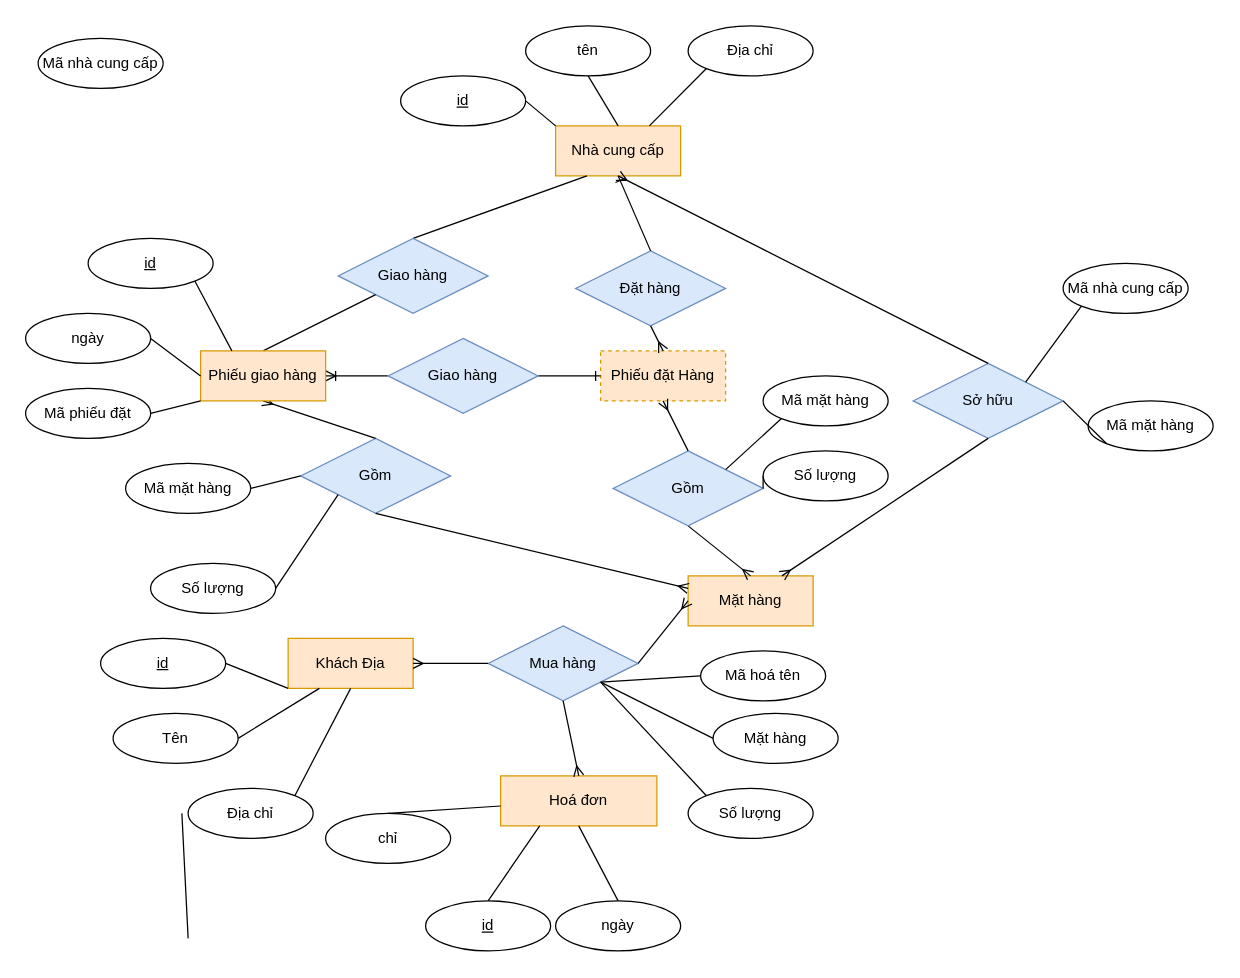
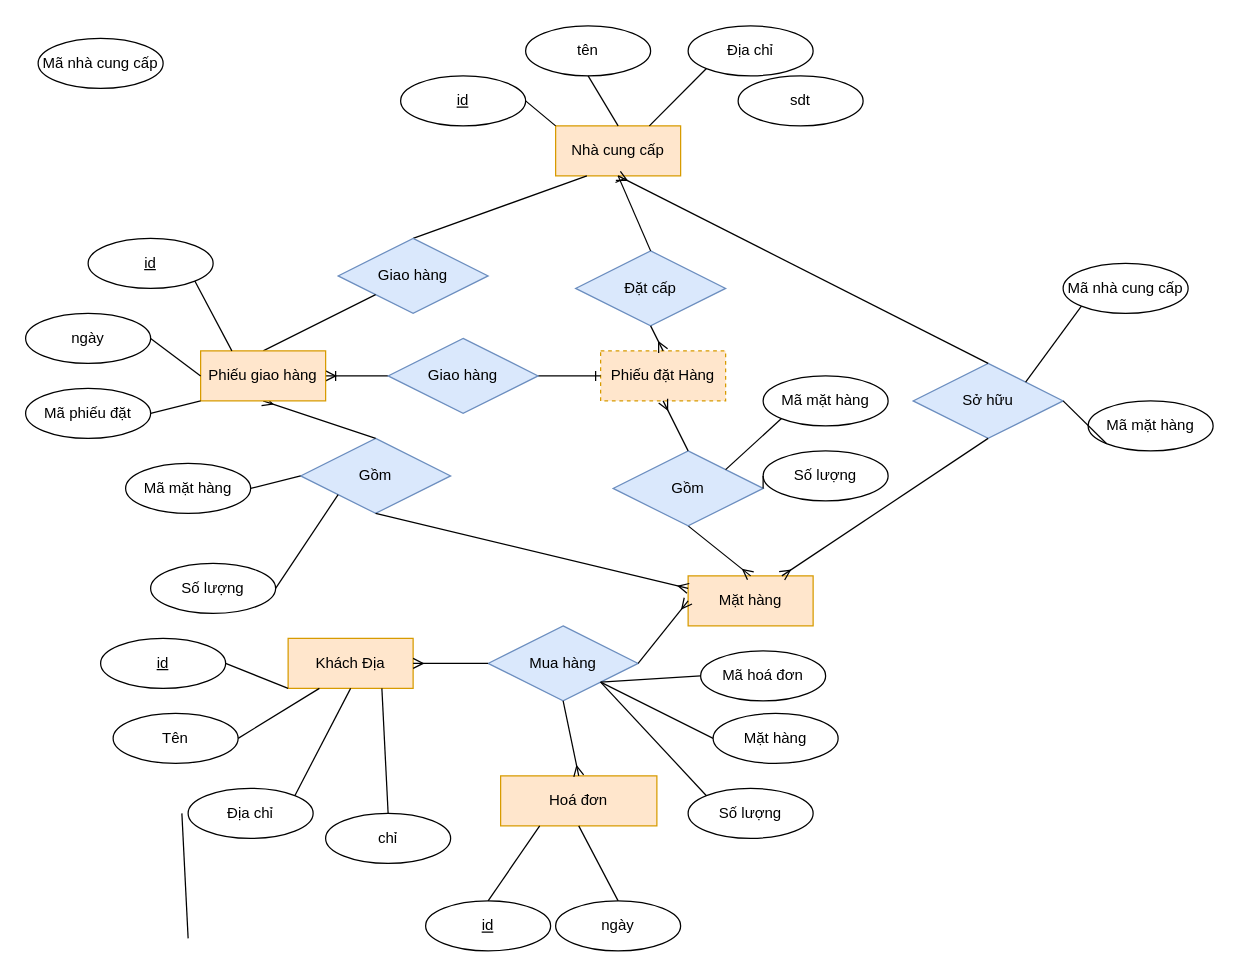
  <mxCell id="0" />
  <mxCell id="1" parent="0" />
  <mxCell id="2" value="Nhà cung cấp" style="whiteSpace=wrap;html=1;align=center;fillColor=#ffe6cc;strokeColor=#d79b00;" vertex="1" parent="1"><mxGeometry x="444" y="100" width="100" height="40" as="geometry" /></mxCell>
  <mxCell id="3" value="Mặt hàng" style="whiteSpace=wrap;html=1;align=center;fillColor=#ffe6cc;strokeColor=#d79b00;" vertex="1" parent="1"><mxGeometry x="550" y="460" width="100" height="40" as="geometry" /></mxCell>
  <mxCell id="4" value="Phiếu đặt Hàng" style="whiteSpace=wrap;html=1;align=center;fillColor=#ffe6cc;strokeColor=#d79b00;dashed=1;" vertex="1" parent="1"><mxGeometry x="480" y="280" width="100" height="40" as="geometry" /></mxCell>
  <mxCell id="5" value="Sở hữu" style="shape=rhombus;perimeter=rhombusPerimeter;whiteSpace=wrap;html=1;align=center;fillColor=#dae8fc;strokeColor=#6c8ebf;" vertex="1" parent="1"><mxGeometry x="730" y="290" width="120" height="60" as="geometry" /></mxCell>
  <mxCell id="6" value="" style="endArrow=none;html=1;rounded=0;startArrow=ERmany;exitX=0.5;exitY=1;exitDx=0;exitDy=0;entryX=0.5;entryY=0;entryDx=0;entryDy=0;endFill=0;startFill=0;" edge="1" parent="1" source="2" target="5"><mxGeometry relative="1" as="geometry"><mxPoint x="750" y="129.062" as="sourcePoint" /><mxPoint x="620" y="280" as="targetPoint" /></mxGeometry></mxCell>
- <mxCell id="7" value="Đặt hàng" style="shape=rhombus;perimeter=rhombusPerimeter;whiteSpace=wrap;html=1;align=center;fillColor=#dae8fc;strokeColor=#6c8ebf;" vertex="1" parent="1"><mxGeometry x="460" y="200" width="120" height="60" as="geometry" /></mxCell>
+ <mxCell id="7" value="Đặt cấp" style="shape=rhombus;perimeter=rhombusPerimeter;whiteSpace=wrap;html=1;align=center;fillColor=#dae8fc;strokeColor=#6c8ebf;" vertex="1" parent="1"><mxGeometry x="460" y="200" width="120" height="60" as="geometry" /></mxCell>
  <mxCell id="8" value="" style="endArrow=ERmany;html=1;rounded=0;exitX=0.5;exitY=1;exitDx=0;exitDy=0;entryX=0.75;entryY=0;entryDx=0;entryDy=0;startArrow=none;startFill=0;endFill=0;" edge="1" parent="1" source="5" target="3"><mxGeometry relative="1" as="geometry"><mxPoint x="815" y="220" as="sourcePoint" /><mxPoint x="750" y="270" as="targetPoint" /></mxGeometry></mxCell>
  <mxCell id="9" value="" style="endArrow=none;html=1;rounded=0;startArrow=ERone;exitX=0.5;exitY=1;exitDx=0;exitDy=0;entryX=0.5;entryY=0;entryDx=0;entryDy=0;startFill=0;" edge="1" parent="1" source="2" target="7"><mxGeometry relative="1" as="geometry"><mxPoint x="600" y="230" as="sourcePoint" /><mxPoint x="644.13" y="271.372" as="targetPoint" /></mxGeometry></mxCell>
  <mxCell id="10" value="" style="endArrow=ERmany;html=1;rounded=0;startArrow=none;exitX=0.5;exitY=1;exitDx=0;exitDy=0;entryX=0.5;entryY=0;entryDx=0;entryDy=0;endFill=0;" edge="1" parent="1" source="7" target="4"><mxGeometry relative="1" as="geometry"><mxPoint x="610" y="250" as="sourcePoint" /><mxPoint x="555" y="325" as="targetPoint" /></mxGeometry></mxCell>
  <mxCell id="11" value="Gồm" style="shape=rhombus;perimeter=rhombusPerimeter;whiteSpace=wrap;html=1;align=center;fillColor=#dae8fc;strokeColor=#6c8ebf;" vertex="1" parent="1"><mxGeometry x="240" y="350" width="120" height="60" as="geometry" /></mxCell>
  <mxCell id="12" value="" style="endArrow=none;html=1;rounded=0;startArrow=ERmany;exitX=0;exitY=0.25;exitDx=0;exitDy=0;entryX=0.5;entryY=1;entryDx=0;entryDy=0;startFill=0;" edge="1" parent="1" source="3" target="11"><mxGeometry relative="1" as="geometry"><mxPoint x="570" y="260" as="sourcePoint" /><mxPoint x="375" y="340" as="targetPoint" /></mxGeometry></mxCell>
  <mxCell id="13" value="" style="endArrow=none;html=1;rounded=0;startArrow=ERmany;exitX=0.5;exitY=0;exitDx=0;exitDy=0;entryX=0.5;entryY=1;entryDx=0;entryDy=0;startFill=0;" edge="1" parent="1" source="3" target="21"><mxGeometry relative="1" as="geometry"><mxPoint x="650" y="200" as="sourcePoint" /><mxPoint x="570" y="400" as="targetPoint" /></mxGeometry></mxCell>
  <mxCell id="14" value="" style="endArrow=none;html=1;rounded=0;startArrow=none;exitX=0.25;exitY=1;exitDx=0;exitDy=0;entryX=0.5;entryY=0;entryDx=0;entryDy=0;" edge="1" parent="1" source="2" target="25"><mxGeometry relative="1" as="geometry"><mxPoint x="430" y="200" as="sourcePoint" /><mxPoint x="320" y="200" as="targetPoint" /></mxGeometry></mxCell>
  <mxCell id="15" value="Khách Địa" style="whiteSpace=wrap;html=1;align=center;fillColor=#ffe6cc;strokeColor=#d79b00;" vertex="1" parent="1"><mxGeometry x="230" y="510" width="100" height="40" as="geometry" /></mxCell>
  <mxCell id="16" value="Mua hàng" style="shape=rhombus;perimeter=rhombusPerimeter;whiteSpace=wrap;html=1;align=center;fillColor=#dae8fc;strokeColor=#6c8ebf;" vertex="1" parent="1"><mxGeometry x="390" y="500" width="120" height="60" as="geometry" /></mxCell>
  <mxCell id="17" value="" style="endArrow=none;html=1;rounded=0;exitX=1;exitY=0.5;exitDx=0;exitDy=0;entryX=0;entryY=0.5;entryDx=0;entryDy=0;startArrow=ERmany;startFill=0;" edge="1" parent="1" source="15" target="16"><mxGeometry relative="1" as="geometry"><mxPoint x="370" y="600" as="sourcePoint" /><mxPoint x="530" y="600" as="targetPoint" /></mxGeometry></mxCell>
  <mxCell id="18" value="" style="endArrow=ERmany;html=1;rounded=0;exitX=1;exitY=0.5;exitDx=0;exitDy=0;entryX=0;entryY=0.5;entryDx=0;entryDy=0;endFill=0;" edge="1" parent="1" source="16" target="3"><mxGeometry relative="1" as="geometry"><mxPoint x="530" y="520" as="sourcePoint" /><mxPoint x="560" y="520" as="targetPoint" /></mxGeometry></mxCell>
  <mxCell id="19" value="Hoá đơn" style="whiteSpace=wrap;html=1;align=center;fillColor=#ffe6cc;strokeColor=#d79b00;" vertex="1" parent="1"><mxGeometry x="400" y="620" width="125" height="40" as="geometry" /></mxCell>
  <mxCell id="20" value="" style="endArrow=ERmany;html=1;rounded=0;exitX=0.5;exitY=1;exitDx=0;exitDy=0;entryX=0.5;entryY=0;entryDx=0;entryDy=0;endFill=0;" edge="1" parent="1" source="16" target="19"><mxGeometry relative="1" as="geometry"><mxPoint x="370" y="600" as="sourcePoint" /><mxPoint x="530" y="600" as="targetPoint" /></mxGeometry></mxCell>
  <mxCell id="21" value="Gồm" style="shape=rhombus;perimeter=rhombusPerimeter;whiteSpace=wrap;html=1;align=center;fillColor=#dae8fc;strokeColor=#6c8ebf;" vertex="1" parent="1"><mxGeometry x="490" y="360" width="120" height="60" as="geometry" /></mxCell>
  <mxCell id="22" value="" style="endArrow=ERmany;html=1;rounded=0;startArrow=none;exitX=0.5;exitY=0;exitDx=0;exitDy=0;entryX=0.5;entryY=1;entryDx=0;entryDy=0;endFill=0;" edge="1" parent="1" source="21" target="4"><mxGeometry relative="1" as="geometry"><mxPoint x="540" y="340" as="sourcePoint" /><mxPoint x="510" y="280" as="targetPoint" /></mxGeometry></mxCell>
  <mxCell id="23" value="" style="endArrow=none;html=1;rounded=0;exitX=1;exitY=0.5;exitDx=0;exitDy=0;startArrow=ERoneToMany;startFill=0;" edge="1" parent="1" source="28" target="29"><mxGeometry relative="1" as="geometry"><mxPoint x="270" y="300" as="sourcePoint" /><mxPoint x="330" y="300" as="targetPoint" /></mxGeometry></mxCell>
  <mxCell id="24" value="" style="endArrow=ERone;html=1;rounded=0;exitX=1;exitY=0.5;exitDx=0;exitDy=0;entryX=0;entryY=0.5;entryDx=0;entryDy=0;endFill=0;" edge="1" parent="1" source="29" target="4"><mxGeometry relative="1" as="geometry"><mxPoint x="440" y="300" as="sourcePoint" /><mxPoint x="400" y="360" as="targetPoint" /></mxGeometry></mxCell>
  <mxCell id="25" value="Giao hàng" style="shape=rhombus;perimeter=rhombusPerimeter;whiteSpace=wrap;html=1;align=center;fillColor=#dae8fc;strokeColor=#6c8ebf;" vertex="1" parent="1"><mxGeometry x="270" y="190" width="120" height="60" as="geometry" /></mxCell>
  <mxCell id="26" value="" style="endArrow=none;html=1;rounded=0;startArrow=none;exitX=0;exitY=1;exitDx=0;exitDy=0;entryX=0.5;entryY=0;entryDx=0;entryDy=0;" edge="1" parent="1" source="25" target="28"><mxGeometry relative="1" as="geometry"><mxPoint x="160" y="210" as="sourcePoint" /><mxPoint x="220" y="280" as="targetPoint" /></mxGeometry></mxCell>
  <mxCell id="27" value="" style="endArrow=none;html=1;rounded=0;startArrow=ERmany;exitX=0.5;exitY=1;exitDx=0;exitDy=0;entryX=0.5;entryY=0;entryDx=0;entryDy=0;startFill=0;" edge="1" parent="1" source="28" target="11"><mxGeometry relative="1" as="geometry"><mxPoint x="220" y="320" as="sourcePoint" /><mxPoint x="100" y="225" as="targetPoint" /></mxGeometry></mxCell>
  <mxCell id="28" value="Phiếu giao hàng" style="whiteSpace=wrap;html=1;align=center;fillColor=#ffe6cc;strokeColor=#d79b00;" vertex="1" parent="1"><mxGeometry x="160" y="280" width="100" height="40" as="geometry" /></mxCell>
  <mxCell id="29" value="Giao hàng" style="shape=rhombus;perimeter=rhombusPerimeter;whiteSpace=wrap;html=1;align=center;fillColor=#dae8fc;strokeColor=#6c8ebf;" vertex="1" parent="1"><mxGeometry x="310" y="270" width="120" height="60" as="geometry" /></mxCell>
  <mxCell id="30" value="tên" style="ellipse;whiteSpace=wrap;html=1;align=center;" vertex="1" parent="1"><mxGeometry x="420" y="20" width="100" height="40" as="geometry" /></mxCell>
  <mxCell id="31" value="id" style="ellipse;whiteSpace=wrap;html=1;align=center;fontStyle=4;" vertex="1" parent="1"><mxGeometry x="320" y="60" width="100" height="40" as="geometry" /></mxCell>
  <mxCell id="32" value="" style="endArrow=none;html=1;rounded=0;exitX=1;exitY=0.5;exitDx=0;exitDy=0;entryX=0;entryY=0;entryDx=0;entryDy=0;" edge="1" parent="1" source="31" target="2"><mxGeometry relative="1" as="geometry"><mxPoint x="340" y="360" as="sourcePoint" /><mxPoint x="500" y="360" as="targetPoint" /></mxGeometry></mxCell>
  <mxCell id="33" value="Địa chỉ" style="ellipse;whiteSpace=wrap;html=1;align=center;" vertex="1" parent="1"><mxGeometry x="550" y="20" width="100" height="40" as="geometry" /></mxCell>
+ <mxCell id="34" value="sdt" style="ellipse;whiteSpace=wrap;html=1;align=center;" vertex="1" parent="1"><mxGeometry x="590" y="60" width="100" height="40" as="geometry" /></mxCell>
  <mxCell id="35" value="id" style="ellipse;whiteSpace=wrap;html=1;align=center;fontStyle=4;" vertex="1" parent="1"><mxGeometry x="70" y="190" width="100" height="40" as="geometry" /></mxCell>
  <mxCell id="36" value="" style="endArrow=none;html=1;rounded=0;exitX=1;exitY=1;exitDx=0;exitDy=0;entryX=0.25;entryY=0;entryDx=0;entryDy=0;" edge="1" parent="1" source="35" target="28"><mxGeometry relative="1" as="geometry"><mxPoint x="210" y="170" as="sourcePoint" /><mxPoint x="234" y="190" as="targetPoint" /></mxGeometry></mxCell>
  <mxCell id="37" value="ngày" style="ellipse;whiteSpace=wrap;html=1;align=center;" vertex="1" parent="1"><mxGeometry x="20" y="250" width="100" height="40" as="geometry" /></mxCell>
  <mxCell id="38" value="Mã nhà cung cấp" style="ellipse;whiteSpace=wrap;html=1;align=center;" vertex="1" parent="1"><mxGeometry x="30" y="30" width="100" height="40" as="geometry" /></mxCell>
  <mxCell id="39" value="Mã phiếu đặt" style="ellipse;whiteSpace=wrap;html=1;align=center;" vertex="1" parent="1"><mxGeometry x="20" y="310" width="100" height="40" as="geometry" /></mxCell>
  <mxCell id="40" value="" style="endArrow=none;html=1;rounded=0;exitX=1;exitY=0.5;exitDx=0;exitDy=0;entryX=0;entryY=0.5;entryDx=0;entryDy=0;" edge="1" parent="1" source="37" target="28"><mxGeometry relative="1" as="geometry"><mxPoint x="160" y="350" as="sourcePoint" /><mxPoint x="189.645" y="405.858" as="targetPoint" /></mxGeometry></mxCell>
  <mxCell id="41" value="" style="endArrow=none;html=1;rounded=0;exitX=1;exitY=0.5;exitDx=0;exitDy=0;entryX=0;entryY=1;entryDx=0;entryDy=0;" edge="1" parent="1" source="39" target="28"><mxGeometry relative="1" as="geometry"><mxPoint x="140" y="380" as="sourcePoint" /><mxPoint x="169.645" y="435.858" as="targetPoint" /></mxGeometry></mxCell>
  <mxCell id="42" value="Mã mặt hàng" style="ellipse;whiteSpace=wrap;html=1;align=center;" vertex="1" parent="1"><mxGeometry x="100" y="370" width="100" height="40" as="geometry" /></mxCell>
  <mxCell id="43" value="Số lượng" style="ellipse;whiteSpace=wrap;html=1;align=center;" vertex="1" parent="1"><mxGeometry x="120" y="450" width="100" height="40" as="geometry" /></mxCell>
  <mxCell id="44" value="" style="endArrow=none;html=1;rounded=0;exitX=1;exitY=0.5;exitDx=0;exitDy=0;entryX=0;entryY=0.5;entryDx=0;entryDy=0;" edge="1" parent="1" source="42" target="11"><mxGeometry relative="1" as="geometry"><mxPoint x="230" y="410" as="sourcePoint" /><mxPoint x="390" y="410" as="targetPoint" /></mxGeometry></mxCell>
  <mxCell id="45" value="" style="endArrow=none;html=1;rounded=0;exitX=1;exitY=0.5;exitDx=0;exitDy=0;entryX=0;entryY=1;entryDx=0;entryDy=0;" edge="1" parent="1" source="43" target="11"><mxGeometry relative="1" as="geometry"><mxPoint x="250" y="430" as="sourcePoint" /><mxPoint x="290" y="420" as="targetPoint" /></mxGeometry></mxCell>
  <mxCell id="46" value="" style="endArrow=none;html=1;rounded=0;exitX=0.5;exitY=1;exitDx=0;exitDy=0;entryX=0.5;entryY=0;entryDx=0;entryDy=0;" edge="1" parent="1" source="30" target="2"><mxGeometry relative="1" as="geometry"><mxPoint x="680" y="160" as="sourcePoint" /><mxPoint x="704" y="180" as="targetPoint" /></mxGeometry></mxCell>
  <mxCell id="47" value="" style="endArrow=none;html=1;rounded=0;exitX=0;exitY=1;exitDx=0;exitDy=0;entryX=0.75;entryY=0;entryDx=0;entryDy=0;" edge="1" parent="1" source="33" target="2"><mxGeometry relative="1" as="geometry"><mxPoint x="720" y="110" as="sourcePoint" /><mxPoint x="744" y="130" as="targetPoint" /></mxGeometry></mxCell>
  <mxCell id="48" value="" style="endArrow=none;html=1;rounded=0;exitX=1;exitY=0;exitDx=0;exitDy=0;entryX=0;entryY=1;entryDx=0;entryDy=0;" edge="1" parent="1" source="5" target="49"><mxGeometry relative="1" as="geometry"><mxPoint x="760" y="50" as="sourcePoint" /><mxPoint x="784" y="70" as="targetPoint" /></mxGeometry></mxCell>
  <mxCell id="49" value="Mã nhà cung cấp" style="ellipse;whiteSpace=wrap;html=1;align=center;" vertex="1" parent="1"><mxGeometry x="850" y="210" width="100" height="40" as="geometry" /></mxCell>
  <mxCell id="50" value="Mã mặt hàng" style="ellipse;whiteSpace=wrap;html=1;align=center;" vertex="1" parent="1"><mxGeometry x="870" y="320" width="100" height="40" as="geometry" /></mxCell>
  <mxCell id="51" value="" style="endArrow=none;html=1;rounded=0;exitX=1;exitY=0.5;exitDx=0;exitDy=0;entryX=0;entryY=1;entryDx=0;entryDy=0;" edge="1" parent="1" source="5" target="50"><mxGeometry relative="1" as="geometry"><mxPoint x="800" y="280" as="sourcePoint" /><mxPoint x="784.645" y="159.142" as="targetPoint" /></mxGeometry></mxCell>
  <mxCell id="52" value="id" style="ellipse;whiteSpace=wrap;html=1;align=center;fontStyle=4;" vertex="1" parent="1"><mxGeometry x="80" y="510" width="100" height="40" as="geometry" /></mxCell>
  <mxCell id="53" value="" style="endArrow=none;html=1;rounded=0;exitX=1;exitY=0.5;exitDx=0;exitDy=0;entryX=0;entryY=1;entryDx=0;entryDy=0;" edge="1" parent="1" source="52" target="15"><mxGeometry relative="1" as="geometry"><mxPoint x="260" y="610" as="sourcePoint" /><mxPoint x="310" y="535" as="targetPoint" /></mxGeometry></mxCell>
  <mxCell id="54" value="Tên" style="ellipse;whiteSpace=wrap;html=1;align=center;" vertex="1" parent="1"><mxGeometry x="90" y="570" width="100" height="40" as="geometry" /></mxCell>
  <mxCell id="55" value="Địa chỉ" style="ellipse;whiteSpace=wrap;html=1;align=center;" vertex="1" parent="1"><mxGeometry x="150" y="630" width="100" height="40" as="geometry" /></mxCell>
  <mxCell id="56" value="chỉ" style="ellipse;whiteSpace=wrap;html=1;align=center;" vertex="1" parent="1"><mxGeometry x="260" y="650" width="100" height="40" as="geometry" /></mxCell>
  <mxCell id="57" value="" style="endArrow=none;html=1;rounded=0;exitX=1;exitY=0;exitDx=0;exitDy=0;entryX=0.5;entryY=1;entryDx=0;entryDy=0;" edge="1" parent="1" source="55" target="15"><mxGeometry relative="1" as="geometry"><mxPoint x="250" y="610" as="sourcePoint" /><mxPoint x="300" y="630" as="targetPoint" /></mxGeometry></mxCell>
  <mxCell id="58" value="" style="endArrow=none;html=1;rounded=0;exitX=1;exitY=0.5;exitDx=0;exitDy=0;entryX=0.25;entryY=1;entryDx=0;entryDy=0;" edge="1" parent="1" source="54" target="15"><mxGeometry relative="1" as="geometry"><mxPoint x="230" y="590" as="sourcePoint" /><mxPoint x="280" y="610" as="targetPoint" /></mxGeometry></mxCell>
- <mxCell id="59" value="" style="endArrow=none;html=1;rounded=0;exitX=0.5;exitY=0;exitDx=0;exitDy=0;" edge="1" parent="1" source="56" target="19"><mxGeometry relative="1" as="geometry"><mxPoint x="320" y="600" as="sourcePoint" /><mxPoint x="370" y="620" as="targetPoint" /></mxGeometry></mxCell>
+ <mxCell id="59" value="" style="endArrow=none;html=1;rounded=0;exitX=0.5;exitY=0;exitDx=0;exitDy=0;entryX=0.75;entryY=1;entryDx=0;entryDy=0;" edge="1" parent="1" source="56" target="15"><mxGeometry relative="1" as="geometry"><mxPoint x="320" y="600" as="sourcePoint" /><mxPoint x="370" y="620" as="targetPoint" /></mxGeometry></mxCell>
  <mxCell id="60" value="id" style="ellipse;whiteSpace=wrap;html=1;align=center;fontStyle=4;" vertex="1" parent="1"><mxGeometry x="340" y="720" width="100" height="40" as="geometry" /></mxCell>
  <mxCell id="61" value="" style="endArrow=none;html=1;rounded=0;exitX=0.5;exitY=0;exitDx=0;exitDy=0;entryX=0.25;entryY=1;entryDx=0;entryDy=0;" edge="1" parent="1" source="60" target="19"><mxGeometry relative="1" as="geometry"><mxPoint x="480" y="670" as="sourcePoint" /><mxPoint x="475" y="570" as="targetPoint" /></mxGeometry></mxCell>
  <mxCell id="62" value="" style="endArrow=none;html=1;rounded=0;exitX=0.5;exitY=0;exitDx=0;exitDy=0;entryX=0.5;entryY=1;entryDx=0;entryDy=0;" edge="1" parent="1" source="66" target="19"><mxGeometry relative="1" as="geometry"><mxPoint x="510" y="710" as="sourcePoint" /><mxPoint x="505" y="610" as="targetPoint" /></mxGeometry></mxCell>
  <mxCell id="63" value="" style="endArrow=none;html=1;rounded=0;exitX=1;exitY=1;exitDx=0;exitDy=0;entryX=0;entryY=0.5;entryDx=0;entryDy=0;" edge="1" parent="1" source="16" target="67"><mxGeometry relative="1" as="geometry"><mxPoint x="300" y="740" as="sourcePoint" /><mxPoint x="295" y="640" as="targetPoint" /></mxGeometry></mxCell>
  <mxCell id="64" value="" style="endArrow=none;html=1;rounded=0;exitX=0;exitY=0.5;exitDx=0;exitDy=0;entryX=1;entryY=1;entryDx=0;entryDy=0;" edge="1" parent="1" source="68" target="16"><mxGeometry relative="1" as="geometry"><mxPoint x="220" y="760" as="sourcePoint" /><mxPoint x="215" y="660" as="targetPoint" /></mxGeometry></mxCell>
  <mxCell id="65" value="" style="endArrow=none;html=1;rounded=0;exitX=0.5;exitY=0;exitDx=0;exitDy=0;entryX=0.75;entryY=1;entryDx=0;entryDy=0;" edge="1" parent="1"><mxGeometry relative="1" as="geometry"><mxPoint x="150" y="750" as="sourcePoint" /><mxPoint x="145" y="650" as="targetPoint" /></mxGeometry></mxCell>
  <mxCell id="66" value="ngày" style="ellipse;whiteSpace=wrap;html=1;align=center;" vertex="1" parent="1"><mxGeometry x="444" y="720" width="100" height="40" as="geometry" /></mxCell>
- <mxCell id="67" value="Mã hoá tên" style="ellipse;whiteSpace=wrap;html=1;align=center;" vertex="1" parent="1"><mxGeometry x="560" y="520" width="100" height="40" as="geometry" /></mxCell>
+ <mxCell id="67" value="Mã hoá đơn" style="ellipse;whiteSpace=wrap;html=1;align=center;" vertex="1" parent="1"><mxGeometry x="560" y="520" width="100" height="40" as="geometry" /></mxCell>
  <mxCell id="68" value="Mặt hàng" style="ellipse;whiteSpace=wrap;html=1;align=center;" vertex="1" parent="1"><mxGeometry x="570" y="570" width="100" height="40" as="geometry" /></mxCell>
  <mxCell id="69" value="Số lượng" style="ellipse;whiteSpace=wrap;html=1;align=center;" vertex="1" parent="1"><mxGeometry x="550" y="630" width="100" height="40" as="geometry" /></mxCell>
  <mxCell id="70" value="" style="endArrow=none;html=1;rounded=0;exitX=0;exitY=0;exitDx=0;exitDy=0;entryX=1;entryY=1;entryDx=0;entryDy=0;" edge="1" parent="1" source="69" target="16"><mxGeometry relative="1" as="geometry"><mxPoint x="520" y="580" as="sourcePoint" /><mxPoint x="430" y="535" as="targetPoint" /></mxGeometry></mxCell>
  <mxCell id="71" value="Mã mặt hàng" style="ellipse;whiteSpace=wrap;html=1;align=center;" vertex="1" parent="1"><mxGeometry x="610" y="300" width="100" height="40" as="geometry" /></mxCell>
  <mxCell id="72" value="Số lượng" style="ellipse;whiteSpace=wrap;html=1;align=center;" vertex="1" parent="1"><mxGeometry x="610" y="360" width="100" height="40" as="geometry" /></mxCell>
  <mxCell id="73" value="" style="endArrow=none;html=1;rounded=0;exitX=0;exitY=1;exitDx=0;exitDy=0;entryX=1;entryY=0;entryDx=0;entryDy=0;" edge="1" parent="1" source="71" target="21"><mxGeometry relative="1" as="geometry"><mxPoint x="630" y="300" as="sourcePoint" /><mxPoint x="545.355" y="209.142" as="targetPoint" /></mxGeometry></mxCell>
  <mxCell id="74" value="" style="endArrow=none;html=1;rounded=0;exitX=0;exitY=0.5;exitDx=0;exitDy=0;entryX=1;entryY=0.5;entryDx=0;entryDy=0;" edge="1" parent="1" source="72" target="21"><mxGeometry relative="1" as="geometry"><mxPoint x="640" y="370" as="sourcePoint" /><mxPoint x="555.355" y="279.142" as="targetPoint" /></mxGeometry></mxCell>
